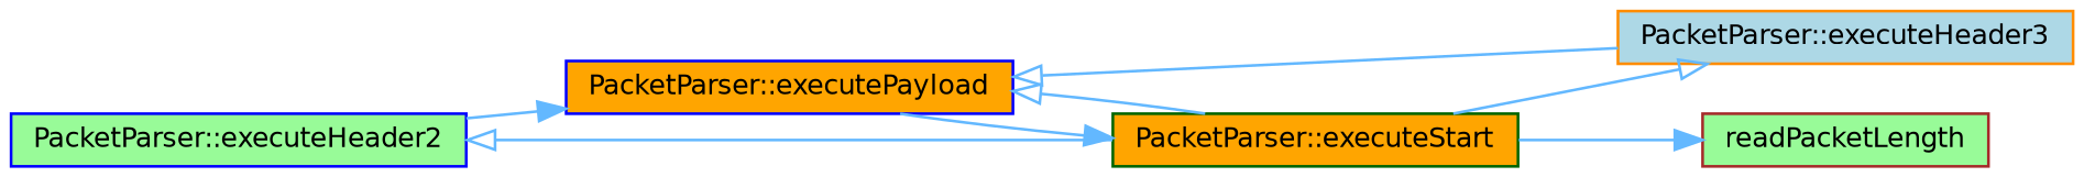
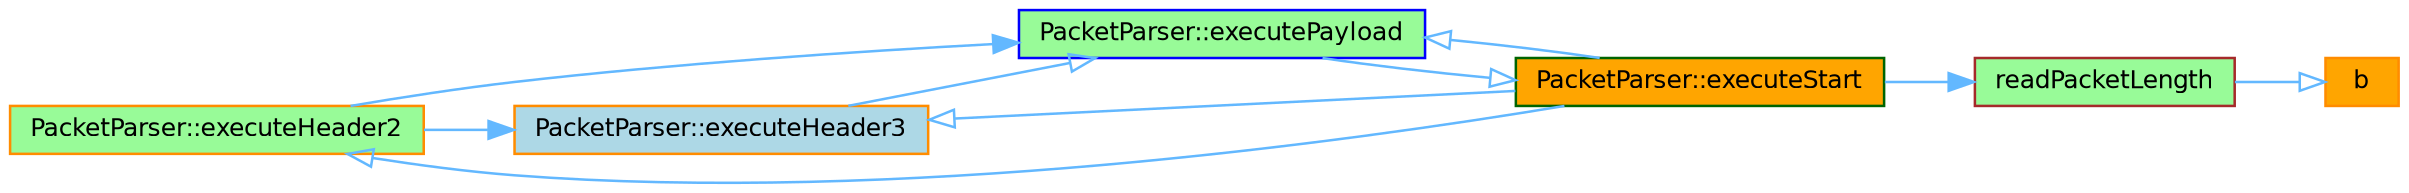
  digraph {
    fontname="DejaVu Sans"
    rankdir=LR
    node [color=blue fillcolor=orange fontname="DejaVu Sans" fontsize=10 shape=box style=filled]
    edge [arrowhead=onormal color=steelblue1 fontname="DejaVu Sans" fontsize=10 labelfontname=Helvetica labelfontsize=10 style=solid]
-   n1 [fillcolor=palegreen fontcolor=black height=0.2 label="PacketParser::executeHeader2" width=0.4]
+   n1 [color=darkorange fillcolor=palegreen fontcolor=black height=0.2 label="PacketParser::executeHeader2" width=0.4]
    n2 [color=darkorange fillcolor=lightblue height=0.2 label="PacketParser::executeHeader3" width=0.4]
-   n3 [height=0.2 label="PacketParser::executePayload" width=0.4]
+   n3 [fillcolor=palegreen height=0.2 label="PacketParser::executePayload" width=0.4]
    n4 [color=darkgreen height=0.2 label="PacketParser::executeStart" width=0.4]
    n5 [color=brown fillcolor=palegreen height=0.2 label=readPacketLength width=0.4]
+   n6 [color=darkorange height=0.2 label=b width=0.4]
+   n1 -> n2 [arrowhead=normal]
    n1 -> n3 [arrowhead=normal]
    n2 -> n3
-   n3 -> n4 [arrowhead=normal]
+   n3 -> n4
    n4 -> n1
    n4 -> n2
    n4 -> n3
    n4 -> n5 [arrowhead=normal]
+   n5 -> n6
  }
